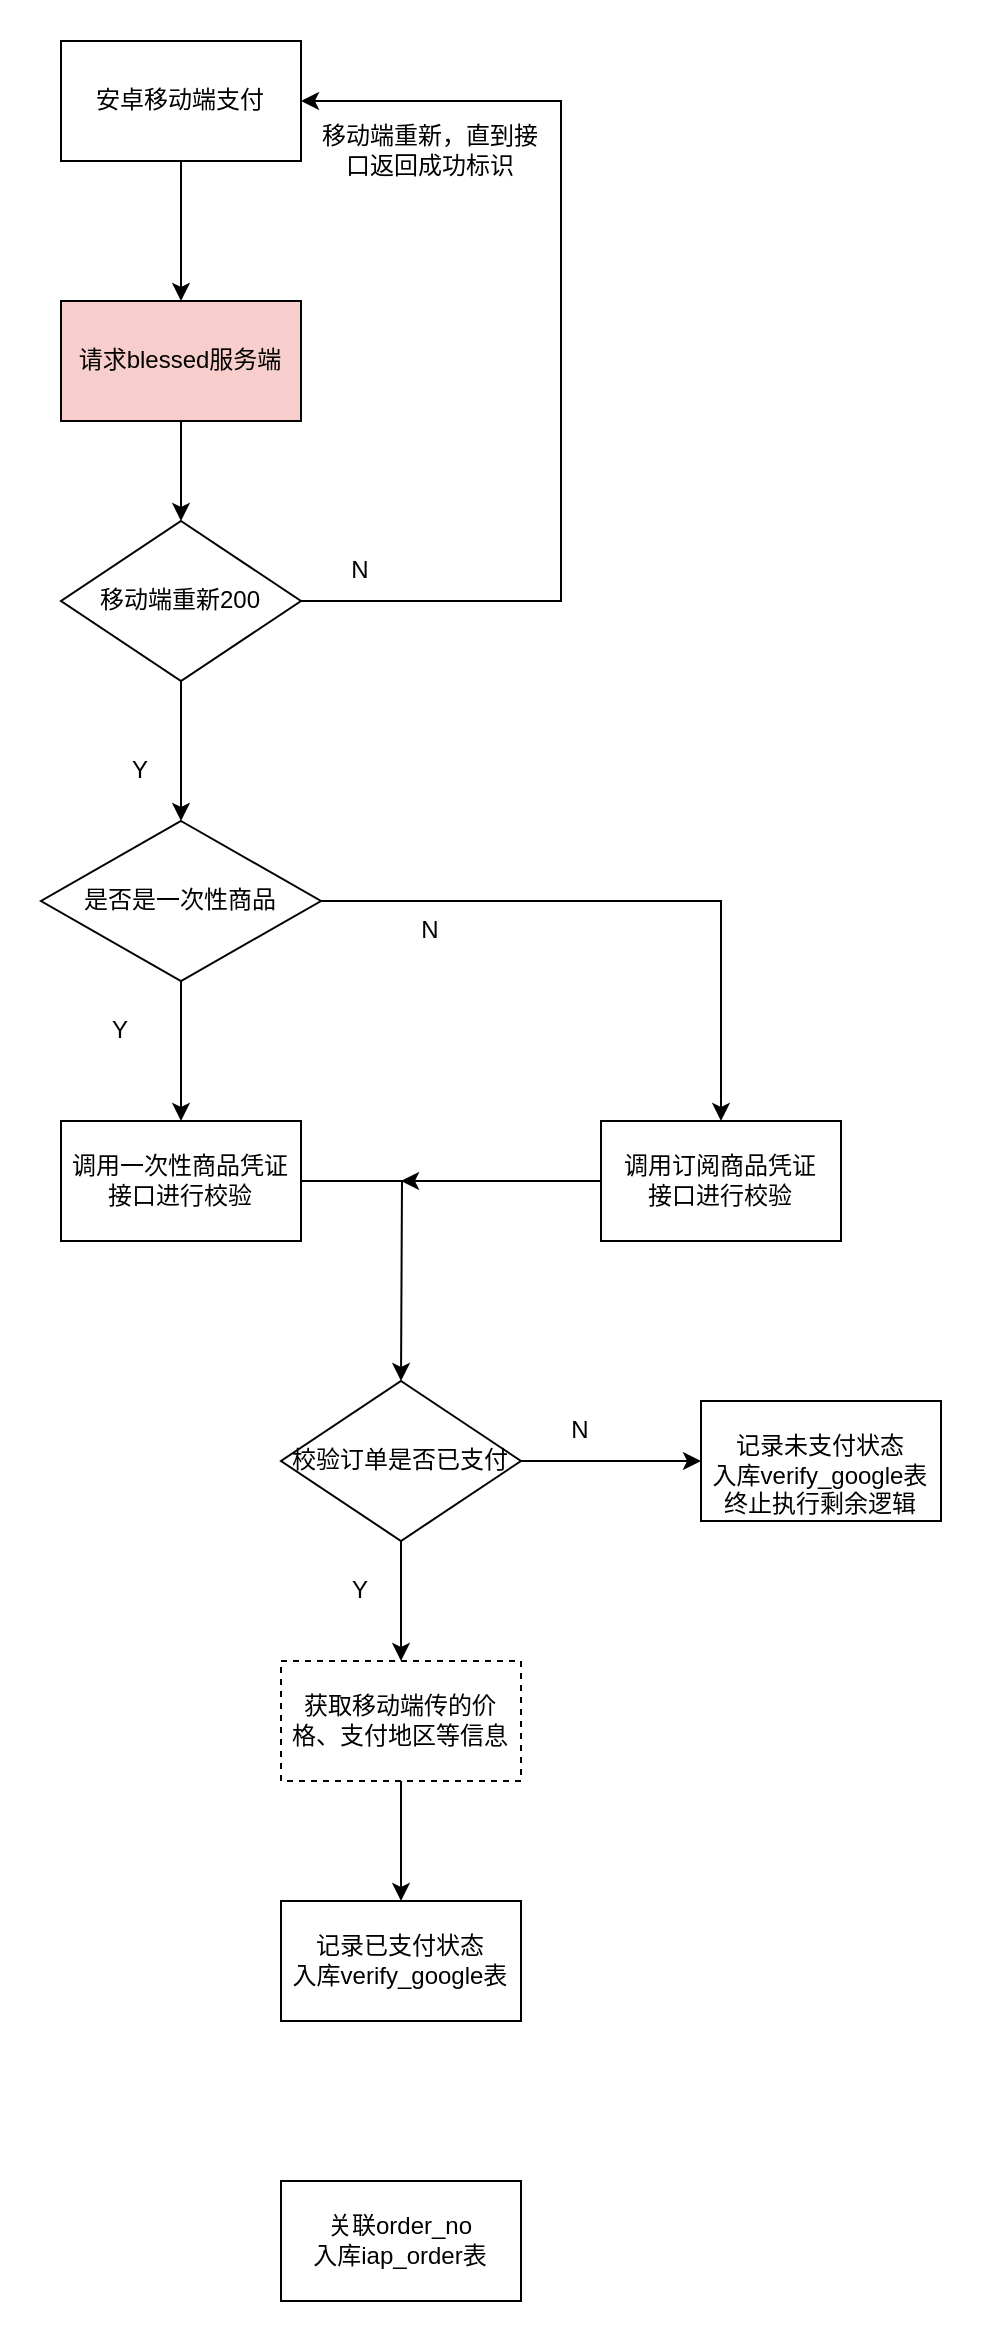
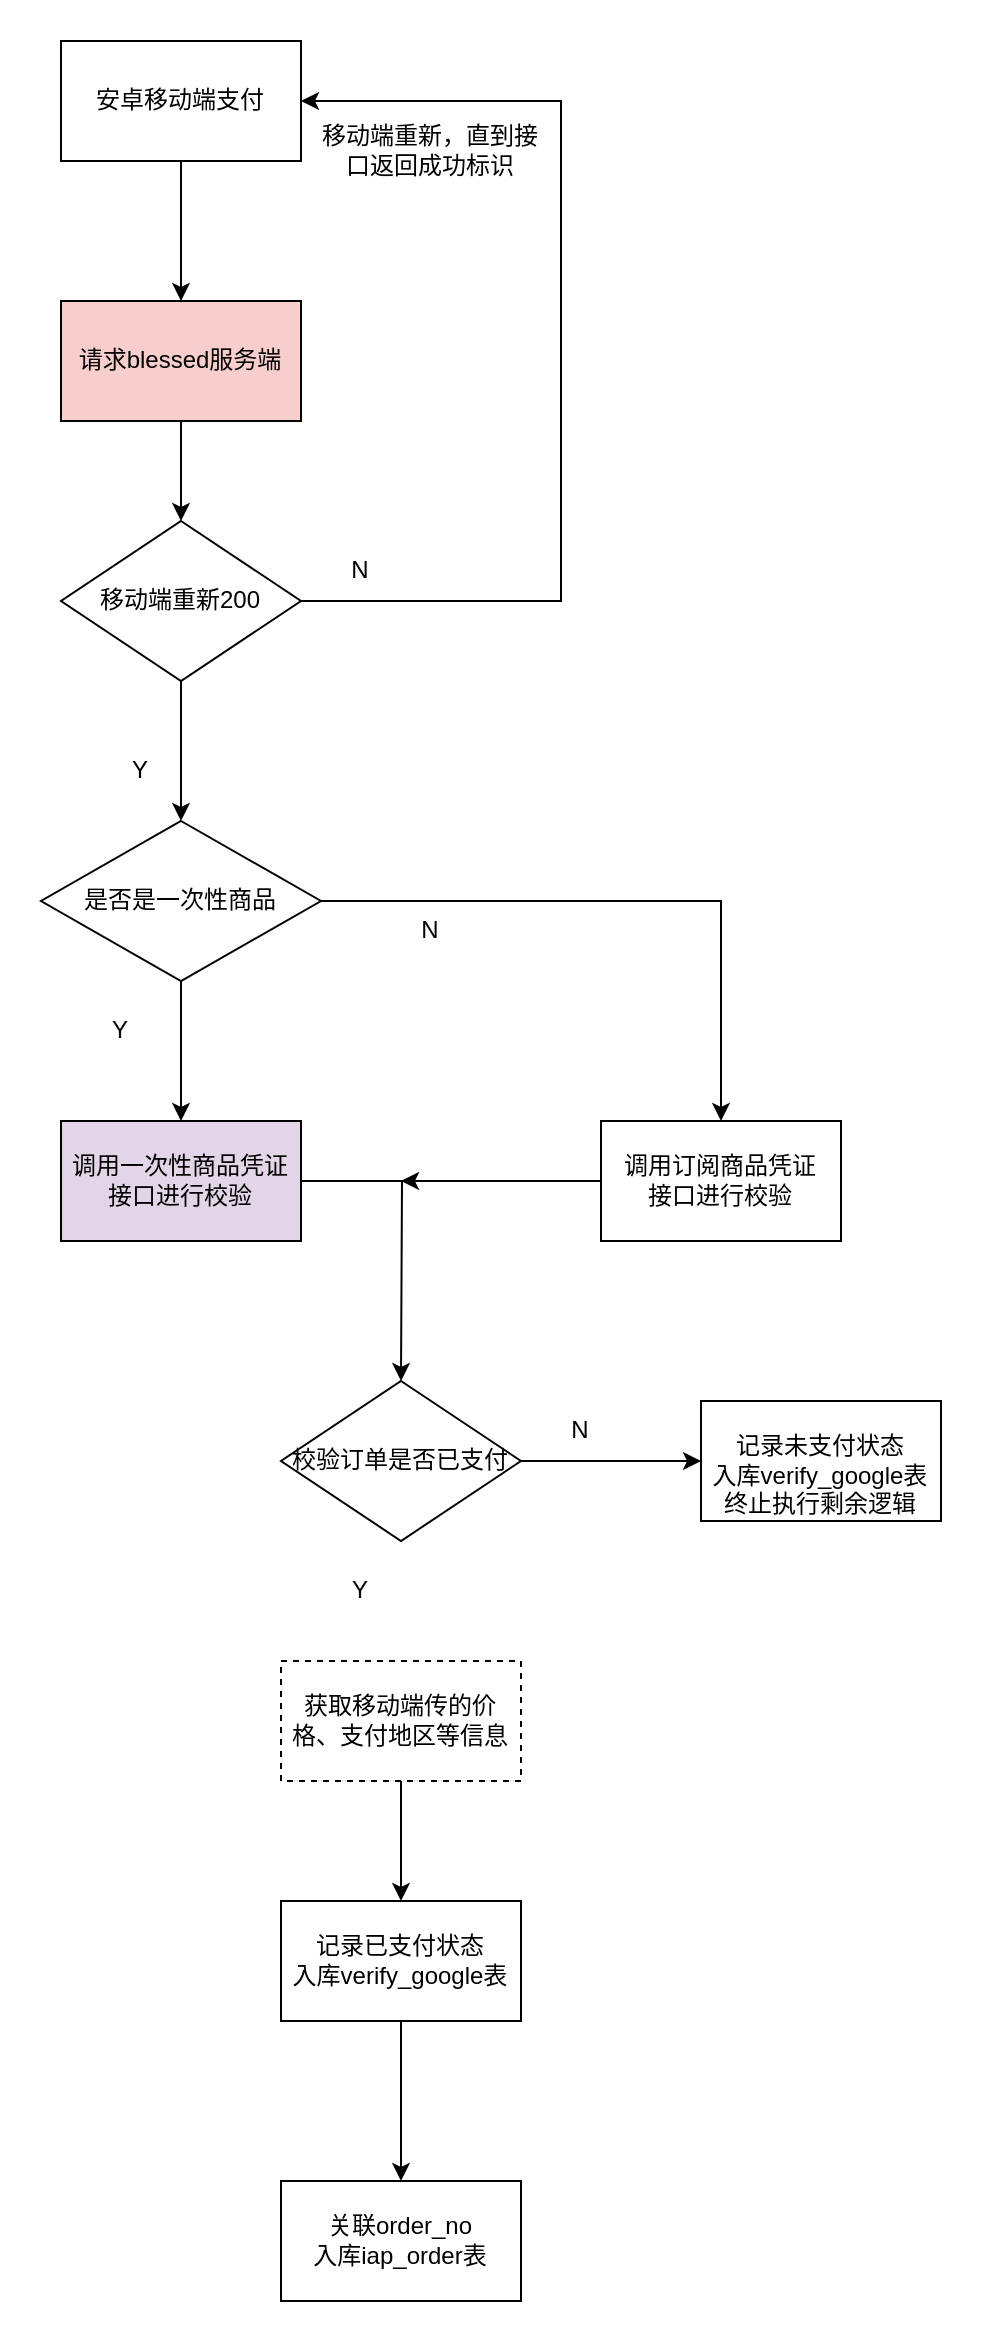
  <mxCell id="0" />
  <mxCell id="1" parent="0" />
  <mxCell id="2" style="edgeStyle=orthogonalEdgeStyle;rounded=0;orthogonalLoop=1;jettySize=auto;html=1;entryX=0.5;entryY=0;entryDx=0;entryDy=0;" edge="1" parent="1" source="3" target="5"><mxGeometry relative="1" as="geometry"><mxPoint x="90" y="140" as="targetPoint" /></mxGeometry></mxCell>
  <mxCell id="3" value="安卓移动端支付" style="rounded=0;whiteSpace=wrap;html=1;" vertex="1" parent="1"><mxGeometry x="30" y="20" width="120" height="60" as="geometry" /></mxCell>
  <mxCell id="4" style="edgeStyle=orthogonalEdgeStyle;rounded=0;orthogonalLoop=1;jettySize=auto;html=1;entryX=0.5;entryY=0;entryDx=0;entryDy=0;" edge="1" parent="1" source="5" target="8"><mxGeometry relative="1" as="geometry"><mxPoint x="90" y="250" as="targetPoint" /></mxGeometry></mxCell>
  <mxCell id="5" value="请求blessed服务端" style="rounded=0;whiteSpace=wrap;html=1;fillColor=#f8cecc;" vertex="1" parent="1"><mxGeometry x="30" y="150" width="120" height="60" as="geometry" /></mxCell>
  <mxCell id="6" value="" style="edgeStyle=orthogonalEdgeStyle;rounded=0;orthogonalLoop=1;jettySize=auto;html=1;" edge="1" parent="1" source="8"><mxGeometry relative="1" as="geometry"><mxPoint x="90" y="410" as="targetPoint" /></mxGeometry></mxCell>
  <mxCell id="7" style="edgeStyle=orthogonalEdgeStyle;rounded=0;orthogonalLoop=1;jettySize=auto;html=1;entryX=1;entryY=0.5;entryDx=0;entryDy=0;" edge="1" parent="1" source="8" target="3"><mxGeometry relative="1" as="geometry"><mxPoint x="160" y="50" as="targetPoint" /><Array as="points"><mxPoint x="280" y="300" /><mxPoint x="280" y="50" /></Array></mxGeometry></mxCell>
  <mxCell id="8" value="移动端重新200" style="rhombus;whiteSpace=wrap;html=1;" vertex="1" parent="1"><mxGeometry x="30" y="260" width="120" height="80" as="geometry" /></mxCell>
  <mxCell id="9" value="Y" style="text;html=1;strokeColor=none;fillColor=none;align=center;verticalAlign=middle;whiteSpace=wrap;rounded=0;" vertex="1" parent="1"><mxGeometry x="40" y="370" width="60" height="30" as="geometry" /></mxCell>
  <mxCell id="10" value="N" style="text;html=1;strokeColor=none;fillColor=none;align=center;verticalAlign=middle;whiteSpace=wrap;rounded=0;" vertex="1" parent="1"><mxGeometry x="150" y="270" width="60" height="30" as="geometry" /></mxCell>
  <mxCell id="11" value="移动端重新，直到接口返回成功标识" style="text;html=1;strokeColor=none;fillColor=none;align=center;verticalAlign=middle;whiteSpace=wrap;rounded=0;" vertex="1" parent="1"><mxGeometry x="160" y="60" width="110" height="30" as="geometry" /></mxCell>
  <mxCell id="12" style="edgeStyle=orthogonalEdgeStyle;rounded=0;orthogonalLoop=1;jettySize=auto;html=1;" edge="1" parent="1" source="14"><mxGeometry relative="1" as="geometry"><mxPoint x="90" y="560" as="targetPoint" /></mxGeometry></mxCell>
  <mxCell id="13" style="edgeStyle=orthogonalEdgeStyle;rounded=0;orthogonalLoop=1;jettySize=auto;html=1;" edge="1" parent="1" source="14"><mxGeometry relative="1" as="geometry"><mxPoint x="360" y="560" as="targetPoint" /><Array as="points"><mxPoint x="360" y="450" /></Array></mxGeometry></mxCell>
  <mxCell id="14" value="是否是一次性商品" style="rhombus;whiteSpace=wrap;html=1;" vertex="1" parent="1"><mxGeometry x="20" y="410" width="140" height="80" as="geometry" /></mxCell>
  <mxCell id="15" value="Y" style="text;html=1;strokeColor=none;fillColor=none;align=center;verticalAlign=middle;whiteSpace=wrap;rounded=0;" vertex="1" parent="1"><mxGeometry x="30" y="500" width="60" height="30" as="geometry" /></mxCell>
  <mxCell id="16" style="edgeStyle=orthogonalEdgeStyle;rounded=0;orthogonalLoop=1;jettySize=auto;html=1;" edge="1" parent="1" source="17"><mxGeometry relative="1" as="geometry"><mxPoint x="200" y="690" as="targetPoint" /></mxGeometry></mxCell>
- <mxCell id="17" value="调用一次性商品凭证&lt;br&gt;接口进行校验" style="rounded=0;whiteSpace=wrap;html=1;" vertex="1" parent="1"><mxGeometry x="30" y="560" width="120" height="60" as="geometry" /></mxCell>
+ <mxCell id="17" value="调用一次性商品凭证&lt;br&gt;接口进行校验" style="rounded=0;whiteSpace=wrap;html=1;fillColor=#e1d5e7;" vertex="1" parent="1"><mxGeometry x="30" y="560" width="120" height="60" as="geometry" /></mxCell>
  <mxCell id="18" style="edgeStyle=orthogonalEdgeStyle;rounded=0;orthogonalLoop=1;jettySize=auto;html=1;" edge="1" parent="1" source="19"><mxGeometry relative="1" as="geometry"><mxPoint x="200" y="590" as="targetPoint" /></mxGeometry></mxCell>
  <mxCell id="19" value="调用订阅商品凭证&lt;br&gt;接口进行校验" style="rounded=0;whiteSpace=wrap;html=1;" vertex="1" parent="1"><mxGeometry x="300" y="560" width="120" height="60" as="geometry" /></mxCell>
  <mxCell id="20" value="N" style="text;html=1;strokeColor=none;fillColor=none;align=center;verticalAlign=middle;whiteSpace=wrap;rounded=0;" vertex="1" parent="1"><mxGeometry x="185" y="450" width="60" height="30" as="geometry" /></mxCell>
  <mxCell id="21" value="" style="edgeStyle=orthogonalEdgeStyle;rounded=0;orthogonalLoop=1;jettySize=auto;html=1;" edge="1" parent="1" source="23" target="24"><mxGeometry relative="1" as="geometry" /></mxCell>
- <mxCell id="22" value="" style="edgeStyle=orthogonalEdgeStyle;rounded=0;orthogonalLoop=1;jettySize=auto;html=1;" edge="1" parent="1" source="23" target="27"><mxGeometry relative="1" as="geometry" /></mxCell>
  <mxCell id="23" value="校验订单是否已支付" style="rhombus;whiteSpace=wrap;html=1;" vertex="1" parent="1"><mxGeometry x="140" y="690" width="120" height="80" as="geometry" /></mxCell>
  <mxCell id="24" value="&lt;br&gt;记录未支付状态&lt;br&gt;入库verify_google表&lt;br&gt;终止执行剩余逻辑&lt;br&gt;" style="whiteSpace=wrap;html=1;" vertex="1" parent="1"><mxGeometry x="350" y="700" width="120" height="60" as="geometry" /></mxCell>
  <mxCell id="25" value="N" style="text;html=1;strokeColor=none;fillColor=none;align=center;verticalAlign=middle;whiteSpace=wrap;rounded=0;" vertex="1" parent="1"><mxGeometry x="260" y="700" width="60" height="30" as="geometry" /></mxCell>
  <mxCell id="26" style="edgeStyle=orthogonalEdgeStyle;rounded=0;orthogonalLoop=1;jettySize=auto;html=1;" edge="1" parent="1" source="27"><mxGeometry relative="1" as="geometry"><mxPoint x="200" y="950" as="targetPoint" /></mxGeometry></mxCell>
  <mxCell id="27" value="获取移动端传的价格、支付地区等信息" style="whiteSpace=wrap;html=1;dashed=1;" vertex="1" parent="1"><mxGeometry x="140" y="830" width="120" height="60" as="geometry" /></mxCell>
  <mxCell id="28" value="Y" style="text;html=1;strokeColor=none;fillColor=none;align=center;verticalAlign=middle;whiteSpace=wrap;rounded=0;" vertex="1" parent="1"><mxGeometry x="150" y="780" width="60" height="30" as="geometry" /></mxCell>
+ <mxCell id="29" value="" style="edgeStyle=orthogonalEdgeStyle;rounded=0;orthogonalLoop=1;jettySize=auto;html=1;" edge="1" parent="1" source="30" target="31"><mxGeometry relative="1" as="geometry"><Array as="points"><mxPoint x="200" y="1030" /><mxPoint x="200" y="1030" /></Array></mxGeometry></mxCell>
  <mxCell id="30" value="记录已支付状态&lt;br&gt;入库verify_google表" style="whiteSpace=wrap;html=1;" vertex="1" parent="1"><mxGeometry x="140" y="950" width="120" height="60" as="geometry" /></mxCell>
  <mxCell id="31" value="关联order_no&lt;br&gt;入库iap_order表" style="whiteSpace=wrap;html=1;" vertex="1" parent="1"><mxGeometry x="140" y="1090" width="120" height="60" as="geometry" /></mxCell>
